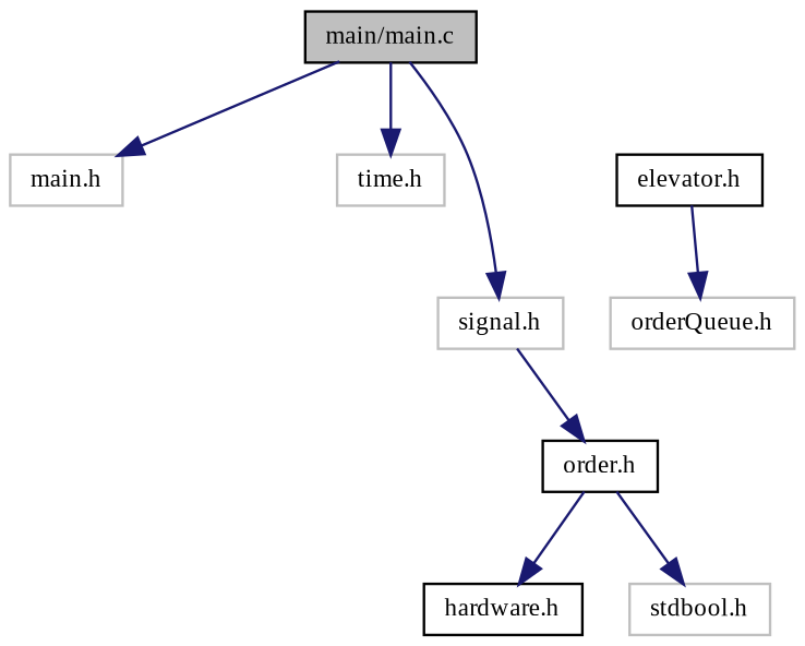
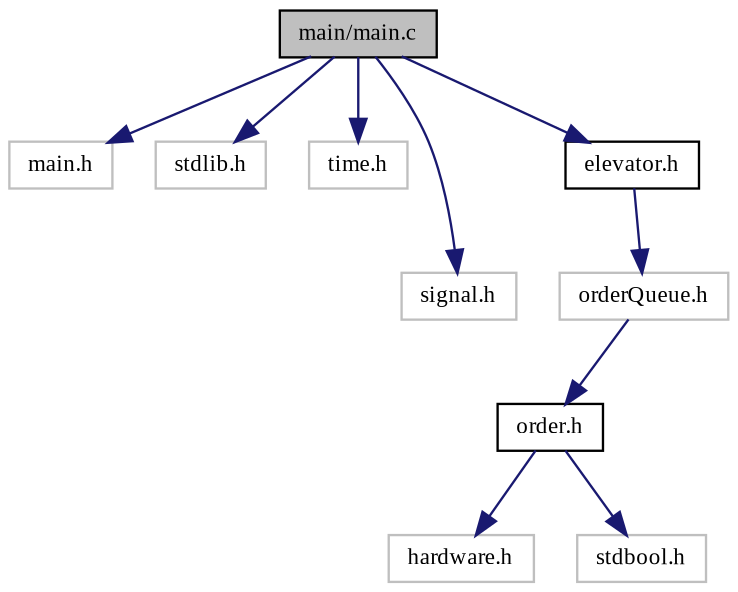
  digraph {
    fontname="Liberation Serif"
    node [color=grey75 fillcolor=white fontname="Liberation Serif" fontsize=10 shape=record style=filled]
    edge [color=midnightblue fontname="Liberation Serif" fontsize=10 labelfontname=Helvetica labelfontsize=10 style=solid]
    n1 [color=black fillcolor=grey75 fontcolor=black height=0.2 label="main/main.c" width=0.4]
    n2 [height=0.2 label="main.h" width=0.4]
+   n3 [height=0.2 label="stdlib.h" width=0.4]
    n4 [height=0.2 label="time.h" width=0.4]
    n5 [height=0.2 label="signal.h" width=0.4]
    n6 [color=black height=0.2 label="elevator.h" width=0.4]
    n7 [height=0.2 label="orderQueue.h" width=0.4]
    n8 [color=black height=0.2 label="order.h" width=0.4]
-   n9 [color=black height=0.2 label="hardware.h" width=0.4]
+   n9 [height=0.2 label="hardware.h" width=0.4]
    n10 [height=0.2 label="stdbool.h" width=0.4]
    n1 -> n2
+   n1 -> n3
    n1 -> n4
    n1 -> n5
+   n1 -> n6
    n6 -> n7
-   n5 -> n8
+   n7 -> n8
    n8 -> n9
    n8 -> n10
  }
